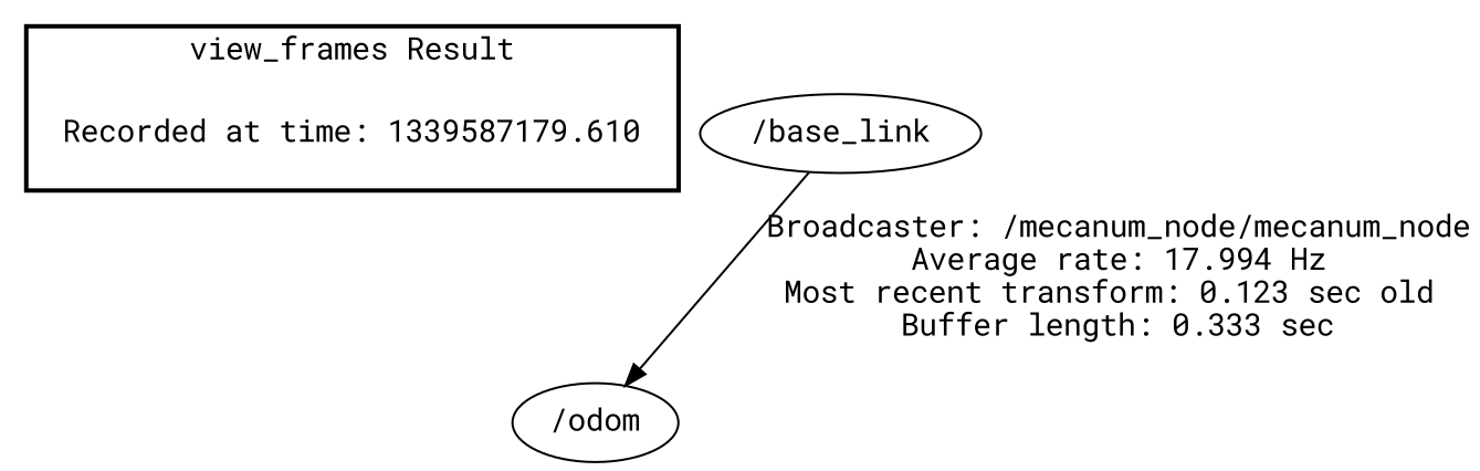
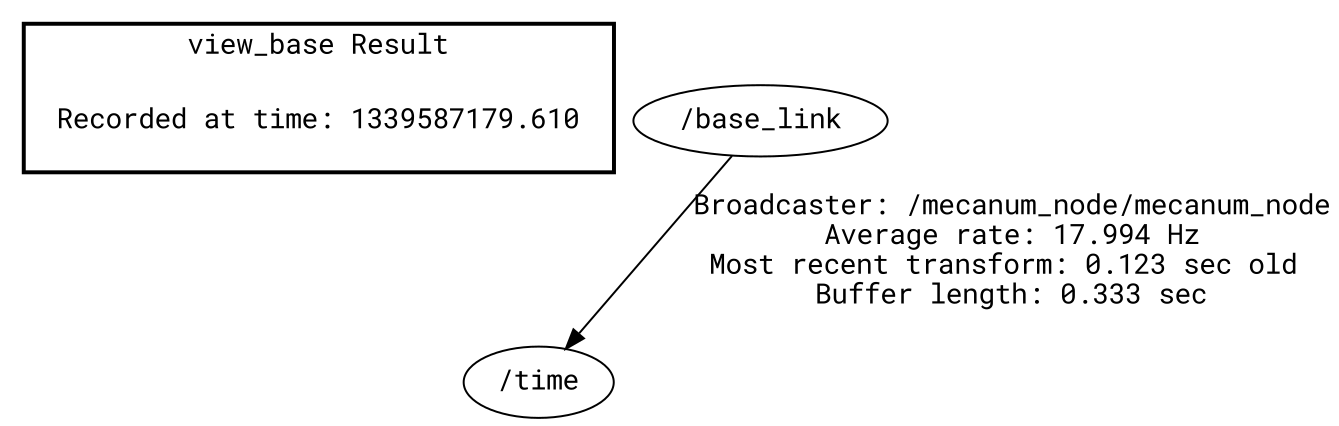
  digraph {
    fontname="Roboto Mono"
    node [fontname="Roboto Mono"]
    edge [fontname="Roboto Mono"]
    "Recorded at time: 1339587179.610" [shape=plaintext]
-   "/odom"
+   "/odom" [label="/time"]
    "/base_link"
    subgraph cluster_1 {
      color=black
-     label="view_frames Result"
+     label="view_base Result"
      style=bold
      "Recorded at time: 1339587179.610"
    }
    "Recorded at time: 1339587179.610" -> "/odom" [style=invis]
    "/base_link" -> "/odom" [label="Broadcaster: /mecanum_node/mecanum_node\nAverage rate: 17.994 Hz\nMost recent transform: 0.123 sec old \nBuffer length: 0.333 sec\n"]
  }
